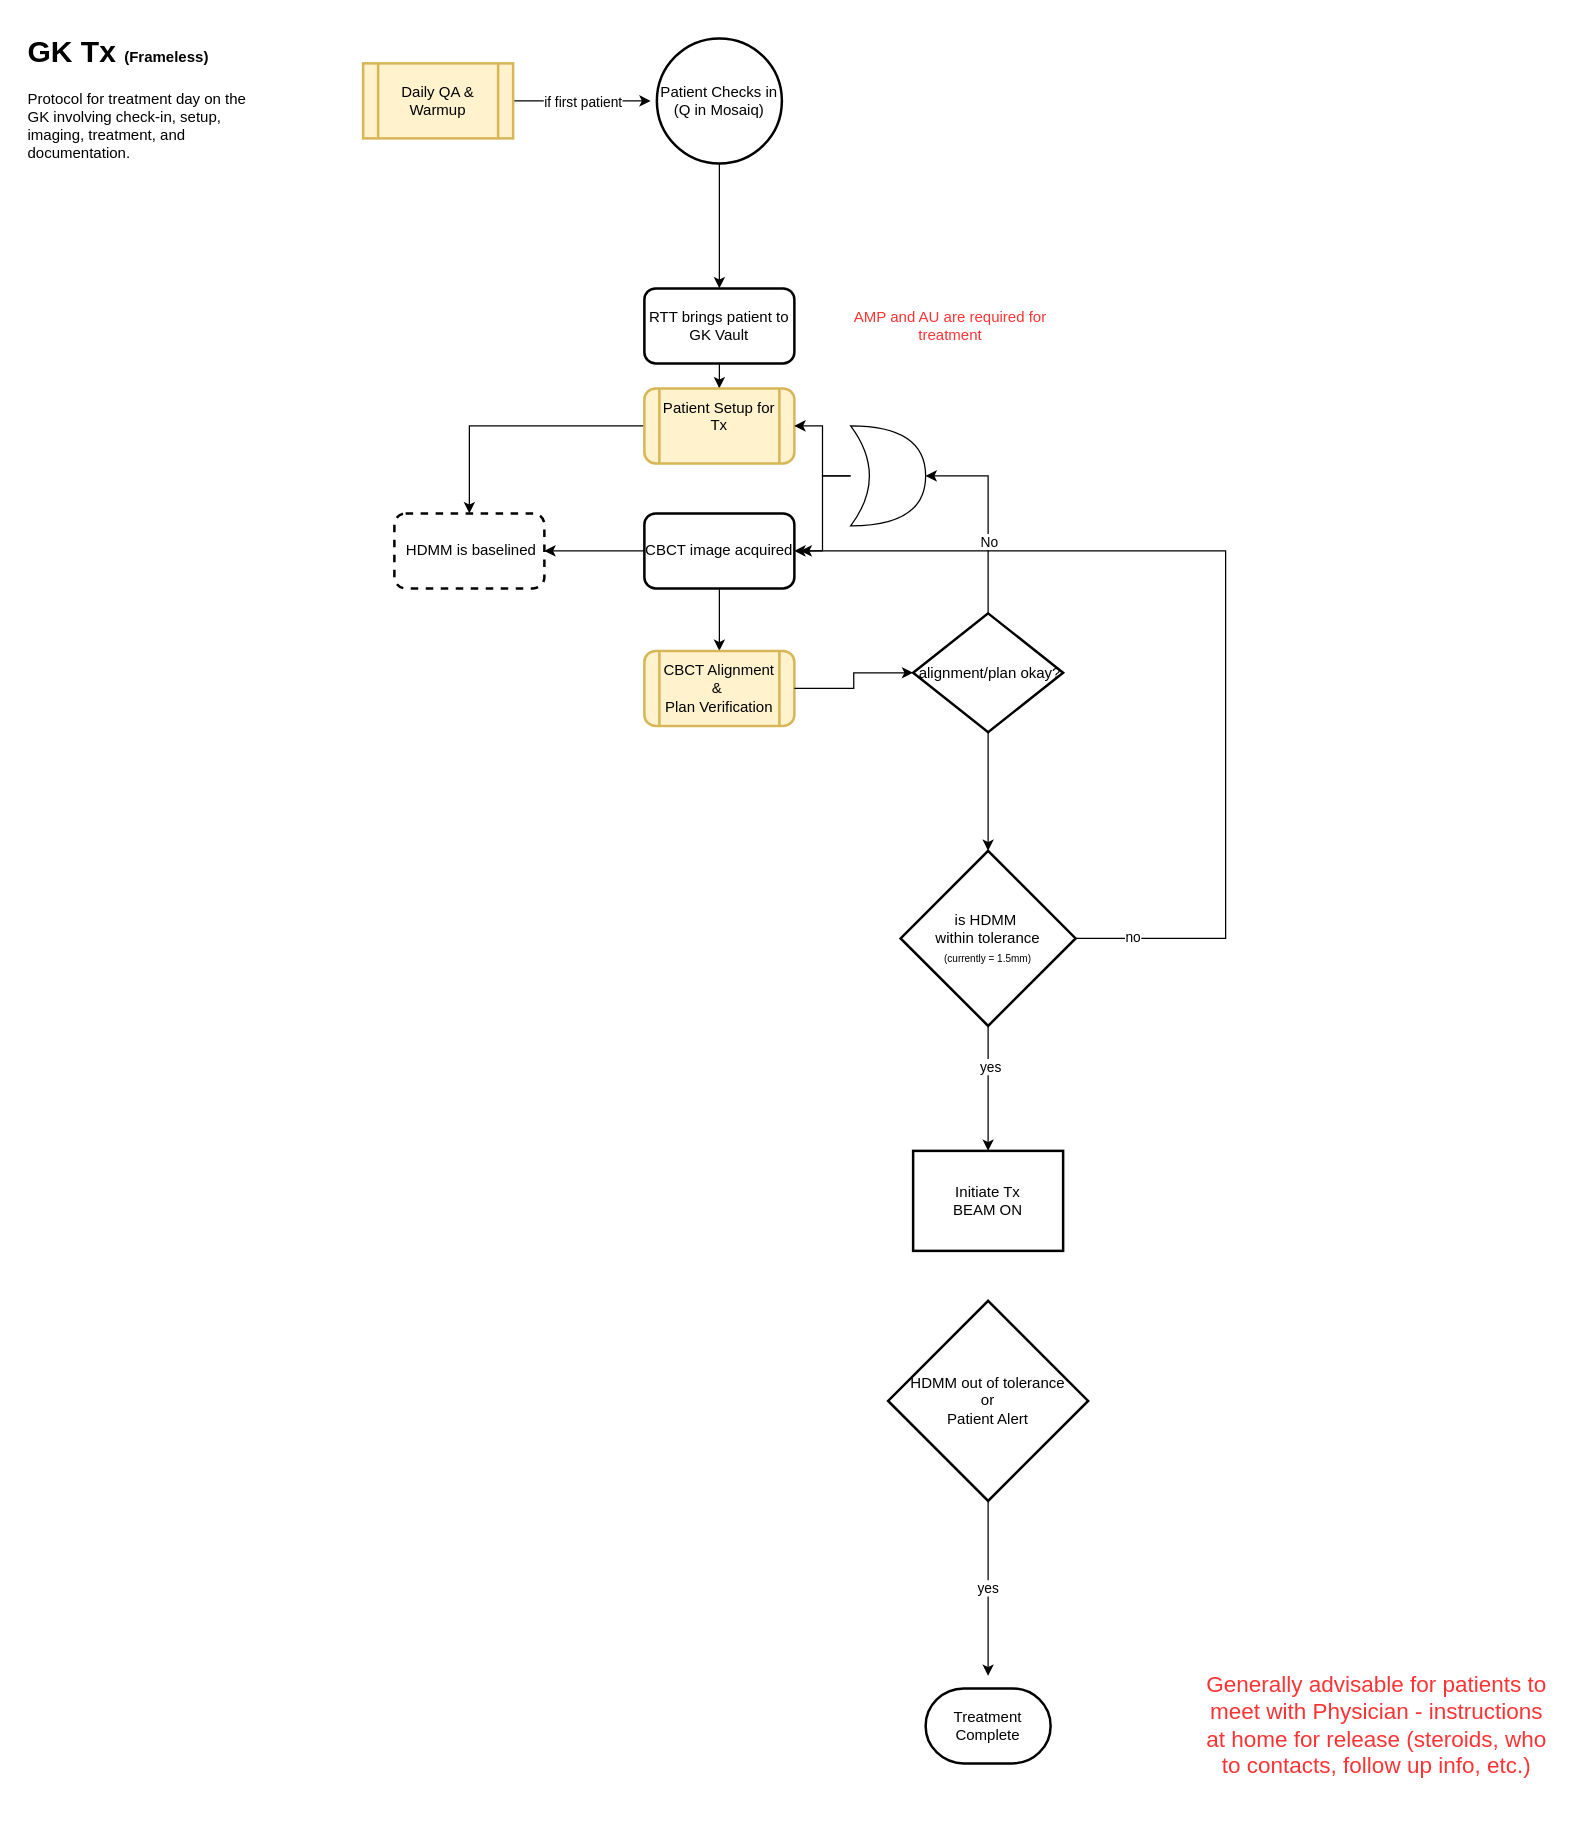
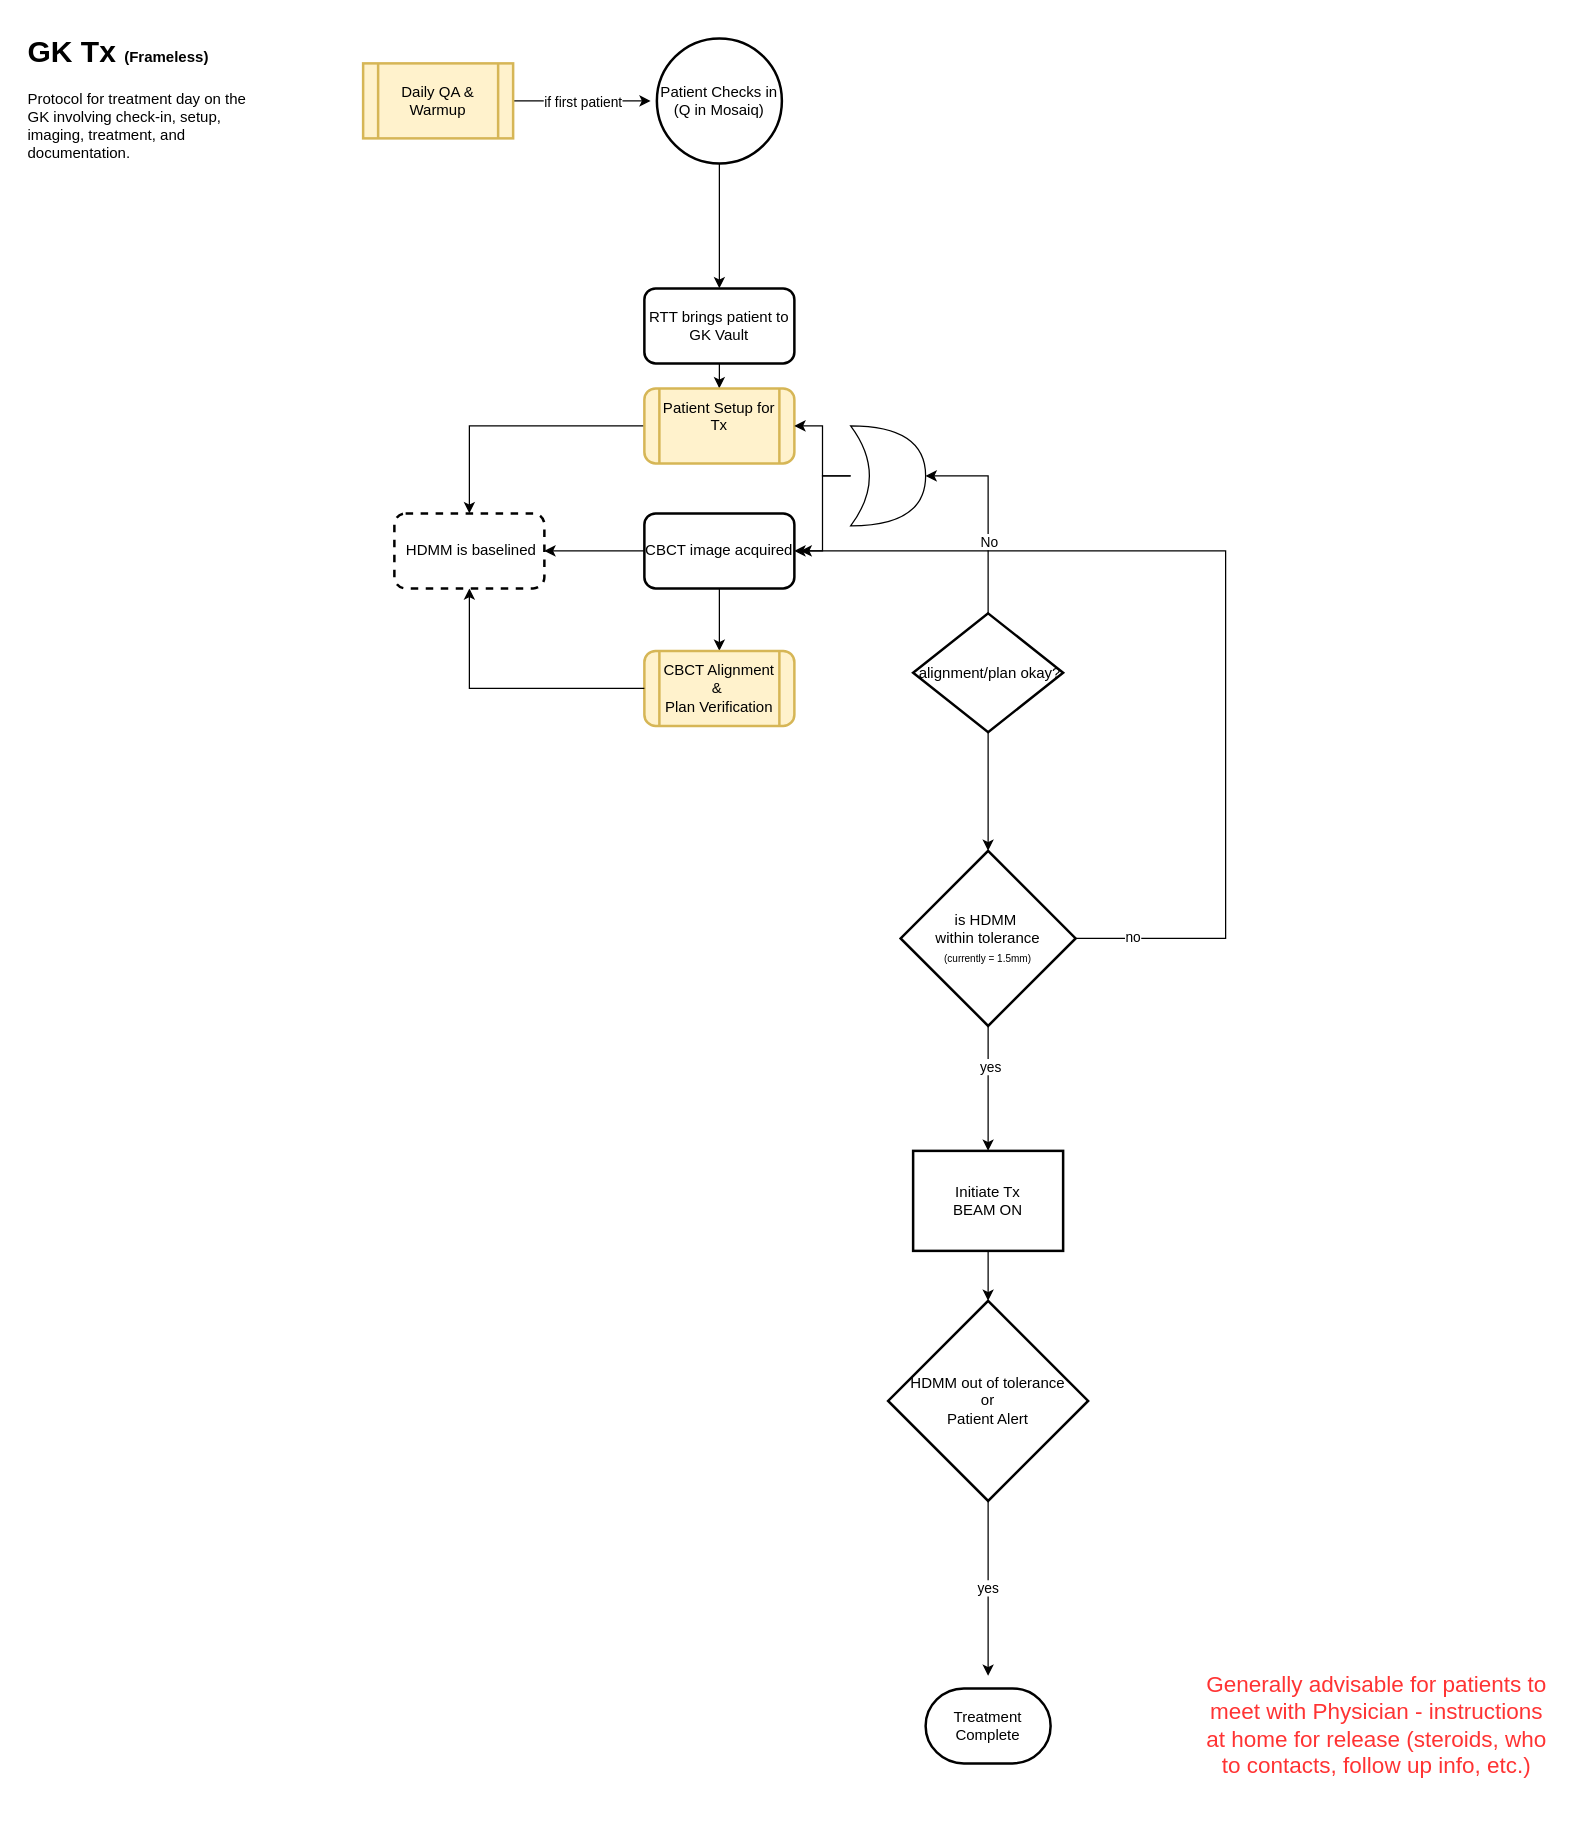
  <mxCell id="0" />
  <mxCell id="1" parent="0" />
  <mxCell id="2" value="&lt;h1 style=&quot;margin-top: 0px;&quot;&gt;GK Tx &lt;font style=&quot;font-size: 12px;&quot;&gt;(Frameless)&lt;/font&gt;&lt;br&gt;&lt;/h1&gt;&lt;p&gt;Protocol for treatment day on the GK involving check-in, setup, imaging, treatment, and documentation.&lt;br&gt;&lt;/p&gt;" style="text;html=1;whiteSpace=wrap;overflow=hidden;rounded=0;" vertex="1" parent="1"><mxGeometry x="20" y="20" width="180" height="120" as="geometry" /></mxCell>
  <mxCell id="3" value="" style="edgeStyle=orthogonalEdgeStyle;rounded=0;orthogonalLoop=1;jettySize=auto;html=1;" edge="1" parent="1" source="4" target="9"><mxGeometry relative="1" as="geometry" /></mxCell>
  <mxCell id="4" value="&lt;div&gt;Patient Checks in &lt;br&gt;&lt;/div&gt;&lt;div&gt;(Q in Mosaiq)&lt;br&gt;&lt;/div&gt;" style="strokeWidth=2;html=1;shape=mxgraph.flowchart.start_2;whiteSpace=wrap;" vertex="1" parent="1"><mxGeometry x="525" y="30" width="100" height="100" as="geometry" /></mxCell>
  <mxCell id="5" value="" style="endArrow=classic;html=1;rounded=0;exitX=1;exitY=0.5;exitDx=0;exitDy=0;" edge="1" parent="1" source="7"><mxGeometry relative="1" as="geometry"><mxPoint x="420" y="80" as="sourcePoint" /><mxPoint x="520" y="80" as="targetPoint" /></mxGeometry></mxCell>
  <mxCell id="6" value="if first patient" style="edgeLabel;resizable=0;html=1;;align=center;verticalAlign=middle;" connectable="0" vertex="1" parent="5"><mxGeometry relative="1" as="geometry" /></mxCell>
  <mxCell id="7" value="Daily QA &amp;amp; Warmup" style="shape=process;whiteSpace=wrap;html=1;backgroundOutline=1;strokeWidth=2;fillColor=#fff2cc;strokeColor=#d6b656;" vertex="1" parent="1"><mxGeometry x="290" y="50" width="120" height="60" as="geometry" /></mxCell>
  <mxCell id="8" value="" style="edgeStyle=orthogonalEdgeStyle;rounded=0;orthogonalLoop=1;jettySize=auto;html=1;" edge="1" parent="1" source="9" target="12"><mxGeometry relative="1" as="geometry" /></mxCell>
  <mxCell id="9" value="RTT brings patient to GK Vault" style="rounded=1;whiteSpace=wrap;html=1;strokeWidth=2;" vertex="1" parent="1"><mxGeometry x="515" y="230" width="120" height="60" as="geometry" /></mxCell>
- <mxCell id="10" value="AMP and AU are required for treatment" style="text;html=1;align=center;verticalAlign=middle;whiteSpace=wrap;rounded=0;fontColor=#FF3333;" vertex="1" parent="1"><mxGeometry x="680" y="210" width="160" height="100" as="geometry" /></mxCell>
  <mxCell id="11" value="" style="edgeStyle=orthogonalEdgeStyle;rounded=0;orthogonalLoop=1;jettySize=auto;html=1;" edge="1" parent="1" source="12" target="24"><mxGeometry relative="1" as="geometry" /></mxCell>
  <mxCell id="12" value="&lt;div&gt;Patient Setup for Tx&lt;/div&gt;&lt;div&gt;&lt;br&gt;&lt;/div&gt;" style="shape=process;whiteSpace=wrap;html=1;backgroundOutline=1;rounded=1;strokeWidth=2;fillColor=#fff2cc;strokeColor=#d6b656;" vertex="1" parent="1"><mxGeometry x="515" y="310" width="120" height="60" as="geometry" /></mxCell>
  <mxCell id="13" value="" style="edgeStyle=orthogonalEdgeStyle;rounded=0;orthogonalLoop=1;jettySize=auto;html=1;" edge="1" parent="1" source="15" target="16"><mxGeometry relative="1" as="geometry" /></mxCell>
  <mxCell id="14" value="" style="edgeStyle=orthogonalEdgeStyle;rounded=0;orthogonalLoop=1;jettySize=auto;html=1;" edge="1" parent="1" source="15" target="24"><mxGeometry relative="1" as="geometry" /></mxCell>
  <mxCell id="15" value="CBCT image acquired" style="rounded=1;whiteSpace=wrap;html=1;strokeWidth=2;" vertex="1" parent="1"><mxGeometry x="515" y="410" width="120" height="60" as="geometry" /></mxCell>
  <mxCell id="16" value="&lt;div&gt;CBCT Alignment &amp;amp;&amp;nbsp;&lt;/div&gt;&lt;div&gt;Plan Verification&lt;/div&gt;" style="shape=process;whiteSpace=wrap;html=1;backgroundOutline=1;rounded=1;strokeWidth=2;fillColor=#fff2cc;strokeColor=#d6b656;" vertex="1" parent="1"><mxGeometry x="515" y="520" width="120" height="60" as="geometry" /></mxCell>
  <mxCell id="17" value="&amp;nbsp;alignment/plan okay?" style="strokeWidth=2;html=1;shape=mxgraph.flowchart.decision;whiteSpace=wrap;" vertex="1" parent="1"><mxGeometry x="730" y="490" width="120" height="95" as="geometry" /></mxCell>
- <mxCell id="18" style="edgeStyle=orthogonalEdgeStyle;rounded=0;orthogonalLoop=1;jettySize=auto;html=1;entryX=0;entryY=0.5;entryDx=0;entryDy=0;entryPerimeter=0;" edge="1" parent="1" source="16" target="17"><mxGeometry relative="1" as="geometry" /></mxCell>
+ <mxCell id="18" style="edgeStyle=orthogonalEdgeStyle;rounded=0;orthogonalLoop=1;jettySize=auto;html=1;" edge="1" parent="1" source="16" target="24"><mxGeometry relative="1" as="geometry" /></mxCell>
  <mxCell id="19" style="edgeStyle=orthogonalEdgeStyle;rounded=0;orthogonalLoop=1;jettySize=auto;html=1;entryX=1;entryY=0.5;entryDx=0;entryDy=0;" edge="1" parent="1" source="21" target="15"><mxGeometry relative="1" as="geometry" /></mxCell>
  <mxCell id="20" style="edgeStyle=orthogonalEdgeStyle;rounded=0;orthogonalLoop=1;jettySize=auto;html=1;" edge="1" parent="1" source="21" target="12"><mxGeometry relative="1" as="geometry" /></mxCell>
  <mxCell id="21" value="" style="shape=xor;whiteSpace=wrap;html=1;" vertex="1" parent="1"><mxGeometry x="680" y="340" width="60" height="80" as="geometry" /></mxCell>
  <mxCell id="22" style="edgeStyle=orthogonalEdgeStyle;rounded=0;orthogonalLoop=1;jettySize=auto;html=1;entryX=1;entryY=0.5;entryDx=0;entryDy=0;entryPerimeter=0;" edge="1" parent="1" source="17" target="21"><mxGeometry relative="1" as="geometry" /></mxCell>
  <mxCell id="23" value="No" style="edgeLabel;html=1;align=center;verticalAlign=middle;resizable=0;points=[];" vertex="1" connectable="0" parent="22"><mxGeometry x="-0.273" relative="1" as="geometry"><mxPoint as="offset" /></mxGeometry></mxCell>
  <mxCell id="24" value="&amp;nbsp;HDMM is baselined" style="rounded=1;whiteSpace=wrap;html=1;strokeWidth=2;dashed=1;" vertex="1" parent="1"><mxGeometry x="315" y="410" width="120" height="60" as="geometry" /></mxCell>
  <mxCell id="25" value="" style="edgeStyle=orthogonalEdgeStyle;rounded=0;orthogonalLoop=1;jettySize=auto;html=1;" edge="1" parent="1" source="27" target="31"><mxGeometry relative="1" as="geometry" /></mxCell>
  <mxCell id="26" value="yes" style="edgeLabel;html=1;align=center;verticalAlign=middle;resizable=0;points=[];" vertex="1" connectable="0" parent="25"><mxGeometry x="-0.366" y="1" relative="1" as="geometry"><mxPoint as="offset" /></mxGeometry></mxCell>
  <mxCell id="27" value="&lt;div&gt;is HDMM&amp;nbsp;&lt;/div&gt;&lt;div&gt;within tolerance &lt;font style=&quot;font-size: 8px;&quot;&gt;&lt;br&gt;&lt;/font&gt;&lt;/div&gt;&lt;div&gt;&lt;font style=&quot;font-size: 8px;&quot;&gt;(currently = 1.5mm)&lt;/font&gt;&lt;/div&gt;" style="strokeWidth=2;html=1;shape=mxgraph.flowchart.decision;whiteSpace=wrap;" vertex="1" parent="1"><mxGeometry x="720" y="680" width="140" height="140" as="geometry" /></mxCell>
  <mxCell id="28" style="edgeStyle=orthogonalEdgeStyle;rounded=0;orthogonalLoop=1;jettySize=auto;html=1;entryX=0.5;entryY=0;entryDx=0;entryDy=0;entryPerimeter=0;exitX=0.5;exitY=1;exitDx=0;exitDy=0;exitPerimeter=0;" edge="1" parent="1" source="17" target="27"><mxGeometry relative="1" as="geometry"><mxPoint x="790" y="650" as="sourcePoint" /></mxGeometry></mxCell>
  <mxCell id="29" style="edgeStyle=orthogonalEdgeStyle;rounded=0;orthogonalLoop=1;jettySize=auto;html=1;exitX=1;exitY=0.5;exitDx=0;exitDy=0;exitPerimeter=0;" edge="1" parent="1" source="27"><mxGeometry relative="1" as="geometry"><mxPoint x="640" y="440" as="targetPoint" /><Array as="points"><mxPoint x="980" y="750" /><mxPoint x="980" y="440" /></Array></mxGeometry></mxCell>
  <mxCell id="30" value="no" style="edgeLabel;html=1;align=center;verticalAlign=middle;resizable=0;points=[];" vertex="1" connectable="0" parent="29"><mxGeometry x="-0.883" y="2" relative="1" as="geometry"><mxPoint as="offset" /></mxGeometry></mxCell>
  <mxCell id="31" value="&lt;div&gt;Initiate Tx &lt;br&gt;&lt;/div&gt;&lt;div&gt;BEAM ON&lt;br&gt;&lt;/div&gt;" style="whiteSpace=wrap;html=1;strokeWidth=2;" vertex="1" parent="1"><mxGeometry x="730" y="920" width="120" height="80" as="geometry" /></mxCell>
  <mxCell id="32" style="edgeStyle=orthogonalEdgeStyle;rounded=0;orthogonalLoop=1;jettySize=auto;html=1;" edge="1" parent="1" source="34"><mxGeometry relative="1" as="geometry"><mxPoint x="790" y="1340" as="targetPoint" /></mxGeometry></mxCell>
  <mxCell id="33" value="yes" style="edgeLabel;html=1;align=center;verticalAlign=middle;resizable=0;points=[];" vertex="1" connectable="0" parent="32"><mxGeometry x="-0.018" y="-1" relative="1" as="geometry"><mxPoint as="offset" /></mxGeometry></mxCell>
  <mxCell id="34" value="&lt;div&gt;HDMM out of tolerance&lt;br&gt;&lt;/div&gt;&lt;div&gt;or &lt;br&gt;&lt;/div&gt;&lt;div&gt;Patient Alert&lt;br&gt;&lt;/div&gt;" style="strokeWidth=2;html=1;shape=mxgraph.flowchart.decision;whiteSpace=wrap;" vertex="1" parent="1"><mxGeometry x="710" y="1040" width="160" height="160" as="geometry" /></mxCell>
+ <mxCell id="35" style="edgeStyle=orthogonalEdgeStyle;rounded=0;orthogonalLoop=1;jettySize=auto;html=1;entryX=0.5;entryY=0;entryDx=0;entryDy=0;entryPerimeter=0;" edge="1" parent="1" source="31" target="34"><mxGeometry relative="1" as="geometry" /></mxCell>
  <mxCell id="36" value="Treatment Complete" style="strokeWidth=2;html=1;shape=mxgraph.flowchart.terminator;whiteSpace=wrap;" vertex="1" parent="1"><mxGeometry x="740" y="1350" width="100" height="60" as="geometry" /></mxCell>
  <mxCell id="37" value="Generally advisable for patients to meet with Physician - instructions at home for release (steroids, who to contacts, follow up info, etc.)" style="text;html=1;align=center;verticalAlign=middle;whiteSpace=wrap;rounded=0;fontColor=#FF3333;fontSize=18;" vertex="1" parent="1"><mxGeometry x="960" y="1316.25" width="282" height="127.5" as="geometry" /></mxCell>
